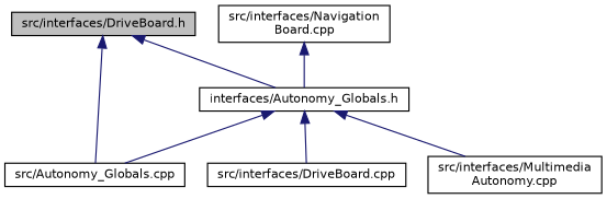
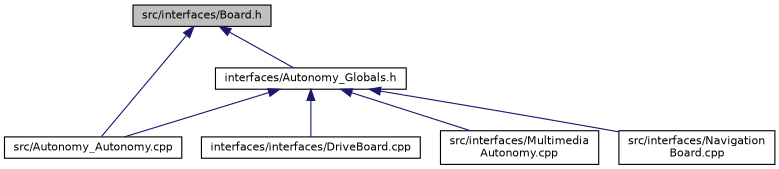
  digraph {
    node [color=black fillcolor=white fontname=Helvetica fontsize=10 shape=record style=filled]
    edge [color=midnightblue dir=back fontname=Helvetica fontsize=10 labelfontname=Helvetica labelfontsize=10 style=solid]
-   n1 [fillcolor=grey75 fontcolor=black height=0.2 label="src/interfaces/DriveBoard.h" width=0.4]
+   n1 [fillcolor=grey75 fontcolor=black height=0.2 label="src/interfaces/Board.h" width=0.4]
    n2 [height=0.2 label="interfaces/Autonomy_Globals.h" width=0.4]
-   n3 [height=0.2 label="src/Autonomy_Globals.cpp" width=0.4]
-   n4 [height=0.2 label="src/interfaces/DriveBoard.cpp" width=0.4]
+   n3 [height=0.2 label="src/Autonomy_Autonomy.cpp" width=0.4]
+   n4 [height=0.2 label="interfaces/interfaces/DriveBoard.cpp" width=0.4]
    n5 [height=0.2 label="src/interfaces/Multimedia\lAutonomy.cpp" width=0.4]
    n6 [height=0.2 label="src/interfaces/Navigation\lBoard.cpp" width=0.4]
    n1 -> n2
    n1 -> n3
    n2 -> n3
    n2 -> n4
    n2 -> n5
-   n6 -> n2
+   n2 -> n6
  }
